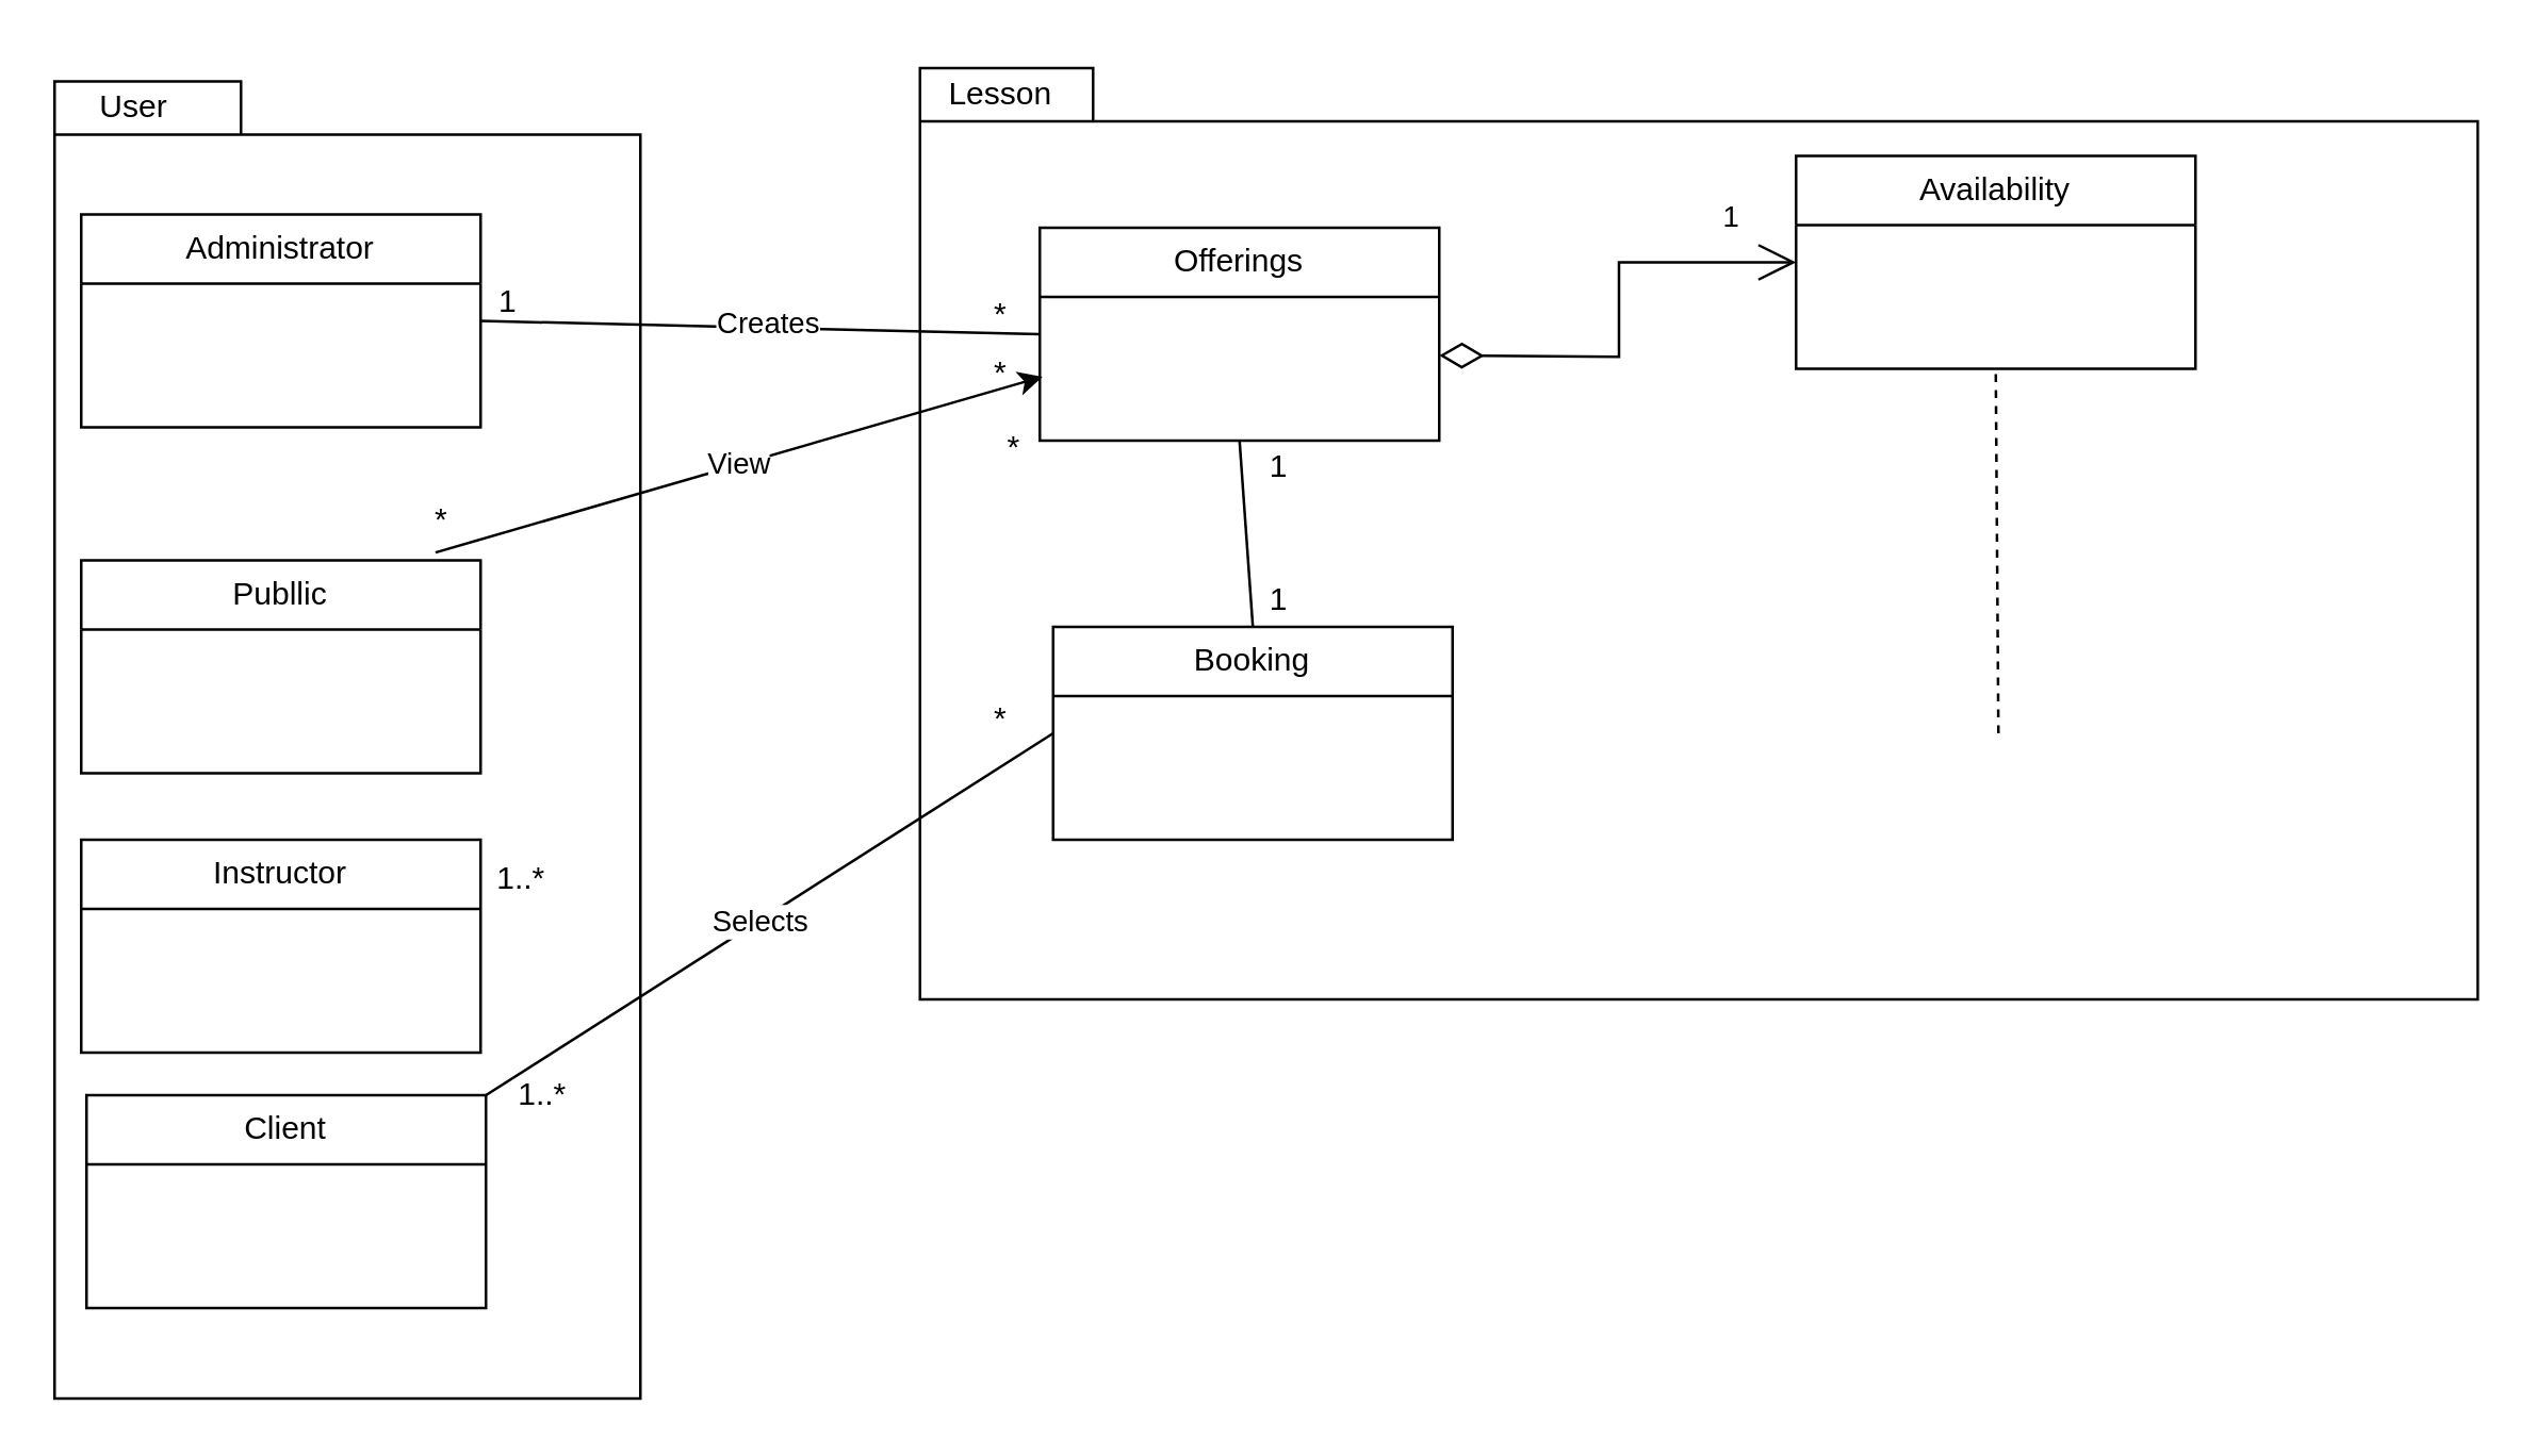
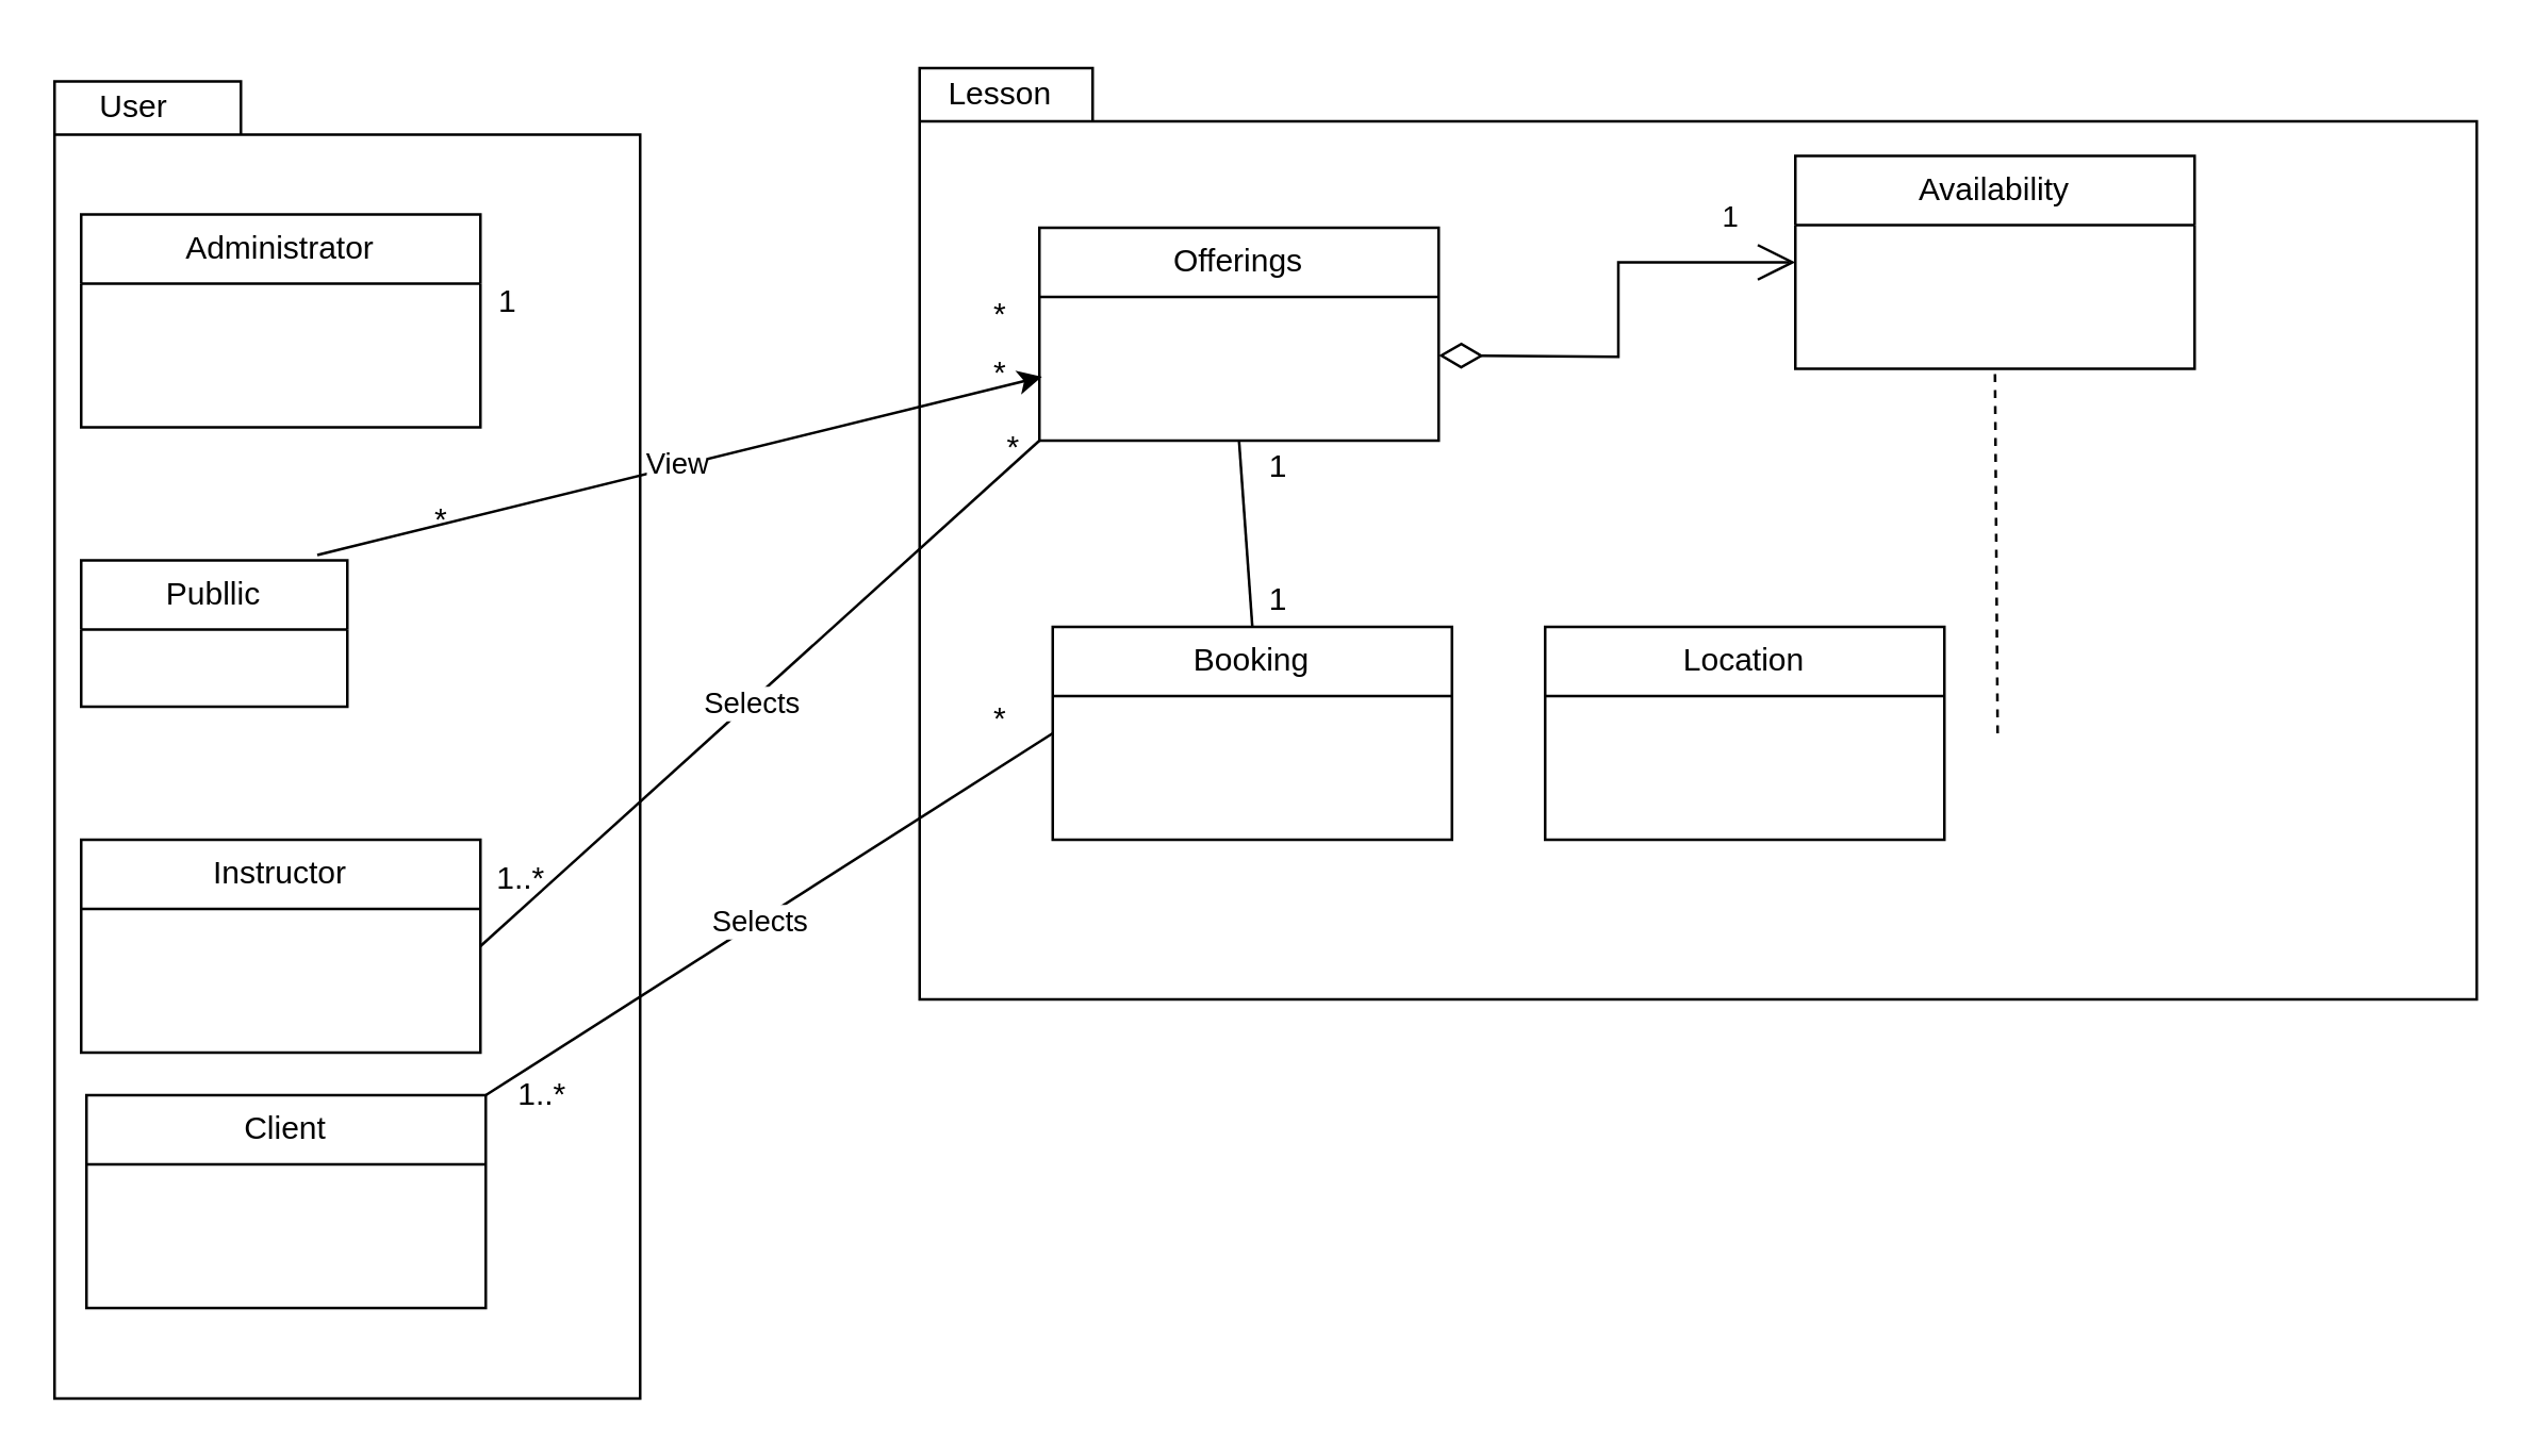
  <mxCell id="0" />
  <mxCell id="1" parent="0" />
  <mxCell id="2" value="" style="shape=folder;fontStyle=1;spacingTop=10;tabWidth=65;tabHeight=20;tabPosition=left;html=1;whiteSpace=wrap;" parent="1" vertex="1"><mxGeometry x="345" y="25" width="585" height="350" as="geometry" /></mxCell>
  <mxCell id="3" value="" style="shape=folder;fontStyle=1;spacingTop=10;tabWidth=70;tabHeight=20;tabPosition=left;html=1;whiteSpace=wrap;" parent="1" vertex="1"><mxGeometry x="20" y="30" width="220" height="495" as="geometry" /></mxCell>
  <mxCell id="4" value="Administrator" style="swimlane;fontStyle=0;childLayout=stackLayout;horizontal=1;startSize=26;fillColor=none;horizontalStack=0;resizeParent=1;resizeParentMax=0;resizeLast=0;collapsible=1;marginBottom=0;whiteSpace=wrap;html=1;" parent="1" vertex="1"><mxGeometry x="30" y="80" width="150" height="80" as="geometry" /></mxCell>
  <mxCell id="5" value="Instructor" style="swimlane;fontStyle=0;childLayout=stackLayout;horizontal=1;startSize=26;fillColor=none;horizontalStack=0;resizeParent=1;resizeParentMax=0;resizeLast=0;collapsible=1;marginBottom=0;whiteSpace=wrap;html=1;" parent="1" vertex="1"><mxGeometry x="30" y="315" width="150" height="80" as="geometry" /></mxCell>
  <mxCell id="6" value="Offerings" style="swimlane;fontStyle=0;childLayout=stackLayout;horizontal=1;startSize=26;fillColor=none;horizontalStack=0;resizeParent=1;resizeParentMax=0;resizeLast=0;collapsible=1;marginBottom=0;whiteSpace=wrap;html=1;" parent="1" vertex="1"><mxGeometry x="390" y="85" width="150" height="80" as="geometry" /></mxCell>
  <mxCell id="7" value="Availability" style="swimlane;fontStyle=0;childLayout=stackLayout;horizontal=1;startSize=26;fillColor=none;horizontalStack=0;resizeParent=1;resizeParentMax=0;resizeLast=0;collapsible=1;marginBottom=0;whiteSpace=wrap;html=1;" parent="1" vertex="1"><mxGeometry x="674" y="58" width="150" height="80" as="geometry" /></mxCell>
- <mxCell id="9" value="" style="endArrow=none;html=1;rounded=0;exitX=1;exitY=0.5;exitDx=0;exitDy=0;entryX=0;entryY=0.5;entryDx=0;entryDy=0;" parent="1" source="4" target="6" edge="1"><mxGeometry width="50" height="50" relative="1" as="geometry"><mxPoint x="370" y="265" as="sourcePoint" /><mxPoint x="420" y="215" as="targetPoint" /></mxGeometry></mxCell>
- <mxCell id="10" value="Creates" style="edgeLabel;html=1;align=center;verticalAlign=middle;resizable=0;points=[];" parent="9" vertex="1" connectable="0"><mxGeometry x="0.015" y="2" relative="1" as="geometry"><mxPoint as="offset" /></mxGeometry></mxCell>
- <mxCell id="13" value="Publlic" style="swimlane;fontStyle=0;childLayout=stackLayout;horizontal=1;startSize=26;fillColor=none;horizontalStack=0;resizeParent=1;resizeParentMax=0;resizeLast=0;collapsible=1;marginBottom=0;whiteSpace=wrap;html=1;" parent="1" vertex="1"><mxGeometry x="30" y="210" width="150" height="80" as="geometry" /></mxCell>
+ <mxCell id="8" value="Location" style="swimlane;fontStyle=0;childLayout=stackLayout;horizontal=1;startSize=26;fillColor=none;horizontalStack=0;resizeParent=1;resizeParentMax=0;resizeLast=0;collapsible=1;marginBottom=0;whiteSpace=wrap;html=1;" parent="1" vertex="1"><mxGeometry x="580" y="235" width="150" height="80" as="geometry" /></mxCell>
+ <mxCell id="11" value="" style="endArrow=none;html=1;rounded=0;exitX=1;exitY=0.5;exitDx=0;exitDy=0;entryX=0;entryY=1;entryDx=0;entryDy=0;" parent="1" source="5" target="6" edge="1"><mxGeometry width="50" height="50" relative="1" as="geometry"><mxPoint x="370" y="265" as="sourcePoint" /><mxPoint x="330" y="165" as="targetPoint" /></mxGeometry></mxCell>
+ <mxCell id="12" value="Selects" style="edgeLabel;html=1;align=center;verticalAlign=middle;resizable=0;points=[];" parent="11" vertex="1" connectable="0"><mxGeometry x="-0.033" relative="1" as="geometry"><mxPoint as="offset" /></mxGeometry></mxCell>
+ <mxCell id="13" value="Publlic" style="swimlane;fontStyle=0;childLayout=stackLayout;horizontal=1;startSize=26;fillColor=none;horizontalStack=0;resizeParent=1;resizeParentMax=0;resizeLast=0;collapsible=1;marginBottom=0;whiteSpace=wrap;html=1;" parent="1" vertex="1"><mxGeometry x="30" y="210" width="100" height="55" as="geometry" /></mxCell>
  <mxCell id="14" value="1" style="text;html=1;align=center;verticalAlign=middle;resizable=0;points=[];autosize=1;strokeColor=none;fillColor=none;" parent="1" vertex="1"><mxGeometry x="175" y="98" width="30" height="30" as="geometry" /></mxCell>
  <mxCell id="15" value="*" style="text;html=1;align=center;verticalAlign=middle;resizable=0;points=[];autosize=1;strokeColor=none;fillColor=none;" parent="1" vertex="1"><mxGeometry x="360" y="103" width="30" height="30" as="geometry" /></mxCell>
  <mxCell id="16" value="*" style="text;html=1;align=center;verticalAlign=middle;resizable=0;points=[];autosize=1;strokeColor=none;fillColor=none;" parent="1" vertex="1"><mxGeometry x="360" y="125" width="30" height="30" as="geometry" /></mxCell>
  <mxCell id="17" value="1..*" style="text;html=1;align=center;verticalAlign=middle;resizable=0;points=[];autosize=1;strokeColor=none;fillColor=none;" parent="1" vertex="1"><mxGeometry x="175" y="315" width="40" height="30" as="geometry" /></mxCell>
  <mxCell id="18" value="*" style="text;html=1;align=center;verticalAlign=middle;resizable=0;points=[];autosize=1;strokeColor=none;fillColor=none;" parent="1" vertex="1"><mxGeometry x="365" y="153" width="30" height="30" as="geometry" /></mxCell>
  <mxCell id="19" value="*" style="text;html=1;align=center;verticalAlign=middle;resizable=0;points=[];autosize=1;strokeColor=none;fillColor=none;" parent="1" vertex="1"><mxGeometry x="150" y="180" width="30" height="30" as="geometry" /></mxCell>
  <mxCell id="20" value="User" style="text;html=1;align=center;verticalAlign=middle;whiteSpace=wrap;rounded=0;" parent="1" vertex="1"><mxGeometry x="20" y="25" width="60" height="30" as="geometry" /></mxCell>
  <mxCell id="21" value="" style="endArrow=classic;html=1;rounded=0;exitX=0.887;exitY=-0.037;exitDx=0;exitDy=0;exitPerimeter=0;entryX=1.033;entryY=0.533;entryDx=0;entryDy=0;entryPerimeter=0;" parent="1" source="13" target="16" edge="1"><mxGeometry width="50" height="50" relative="1" as="geometry"><mxPoint x="370" y="355" as="sourcePoint" /><mxPoint x="420" y="305" as="targetPoint" /></mxGeometry></mxCell>
  <mxCell id="22" value="View" style="edgeLabel;html=1;align=center;verticalAlign=middle;resizable=0;points=[];" parent="21" vertex="1" connectable="0"><mxGeometry x="-0.008" y="1" relative="1" as="geometry"><mxPoint as="offset" /></mxGeometry></mxCell>
  <mxCell id="23" value="Lesson" style="text;html=1;align=center;verticalAlign=middle;resizable=0;points=[];autosize=1;strokeColor=none;fillColor=none;" parent="1" vertex="1"><mxGeometry x="340" y="20" width="70" height="30" as="geometry" /></mxCell>
  <mxCell id="24" value="1" style="endArrow=open;html=1;endSize=12;startArrow=diamondThin;startSize=14;startFill=0;edgeStyle=orthogonalEdgeStyle;align=left;verticalAlign=bottom;rounded=0;entryX=0;entryY=0.5;entryDx=0;entryDy=0;" parent="1" edge="1" target="7"><mxGeometry x="0.667" y="8" relative="1" as="geometry"><mxPoint x="540" y="133" as="sourcePoint" /><mxPoint x="600" y="133" as="targetPoint" /><mxPoint as="offset" /></mxGeometry></mxCell>
  <mxCell id="25" value="Client" style="swimlane;fontStyle=0;childLayout=stackLayout;horizontal=1;startSize=26;fillColor=none;horizontalStack=0;resizeParent=1;resizeParentMax=0;resizeLast=0;collapsible=1;marginBottom=0;whiteSpace=wrap;html=1;" parent="1" vertex="1"><mxGeometry x="32" y="411" width="150" height="80" as="geometry" /></mxCell>
  <mxCell id="26" value="" style="endArrow=none;html=1;rounded=0;exitX=1;exitY=0.5;exitDx=0;exitDy=0;entryX=0;entryY=0.5;entryDx=0;entryDy=0;" parent="1" edge="1" target="31"><mxGeometry width="50" height="50" relative="1" as="geometry"><mxPoint x="182" y="411" as="sourcePoint" /><mxPoint x="420" y="165" as="targetPoint" /></mxGeometry></mxCell>
  <mxCell id="27" value="Selects" style="edgeLabel;html=1;align=center;verticalAlign=middle;resizable=0;points=[];" parent="26" vertex="1" connectable="0"><mxGeometry x="-0.033" relative="1" as="geometry"><mxPoint as="offset" /></mxGeometry></mxCell>
  <mxCell id="28" value="1..*" style="text;html=1;align=center;verticalAlign=middle;resizable=0;points=[];autosize=1;strokeColor=none;fillColor=none;" parent="1" vertex="1"><mxGeometry x="183" y="396" width="40" height="30" as="geometry" /></mxCell>
  <mxCell id="29" value="*" style="text;html=1;align=center;verticalAlign=middle;resizable=0;points=[];autosize=1;strokeColor=none;fillColor=none;" parent="1" vertex="1"><mxGeometry x="360" y="255" width="30" height="30" as="geometry" /></mxCell>
  <mxCell id="30" value="" style="endArrow=none;dashed=1;html=1;rounded=0;entryX=0.5;entryY=1;entryDx=0;entryDy=0;" edge="1" parent="1" target="7"><mxGeometry width="50" height="50" relative="1" as="geometry"><mxPoint x="750" y="275" as="sourcePoint" /><mxPoint x="780" y="195" as="targetPoint" /></mxGeometry></mxCell>
  <mxCell id="31" value="Booking" style="swimlane;fontStyle=0;childLayout=stackLayout;horizontal=1;startSize=26;fillColor=none;horizontalStack=0;resizeParent=1;resizeParentMax=0;resizeLast=0;collapsible=1;marginBottom=0;whiteSpace=wrap;html=1;" vertex="1" parent="1"><mxGeometry x="395" y="235" width="150" height="80" as="geometry" /></mxCell>
  <mxCell id="32" value="" style="endArrow=none;html=1;rounded=0;entryX=0.5;entryY=1;entryDx=0;entryDy=0;" edge="1" parent="1" target="6"><mxGeometry width="50" height="50" relative="1" as="geometry"><mxPoint x="470" y="235" as="sourcePoint" /><mxPoint x="520" y="185" as="targetPoint" /></mxGeometry></mxCell>
  <mxCell id="33" value="1" style="text;html=1;align=center;verticalAlign=middle;whiteSpace=wrap;rounded=0;" vertex="1" parent="1"><mxGeometry x="450" y="210" width="60" height="30" as="geometry" /></mxCell>
  <mxCell id="34" value="1" style="text;html=1;align=center;verticalAlign=middle;whiteSpace=wrap;rounded=0;" vertex="1" parent="1"><mxGeometry x="450" y="160" width="60" height="30" as="geometry" /></mxCell>
